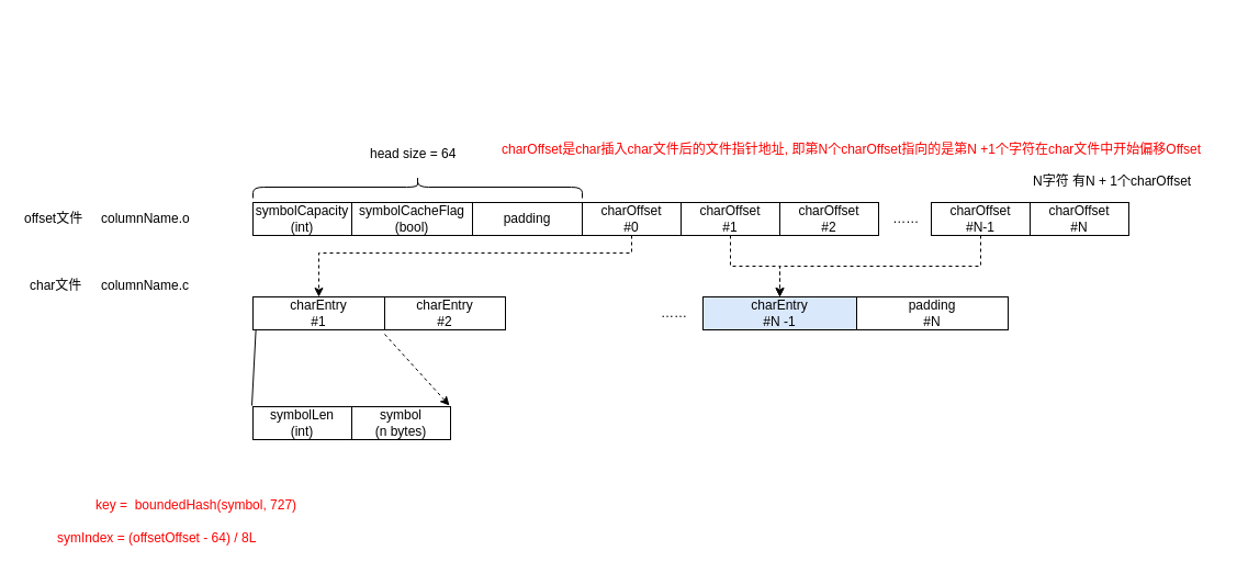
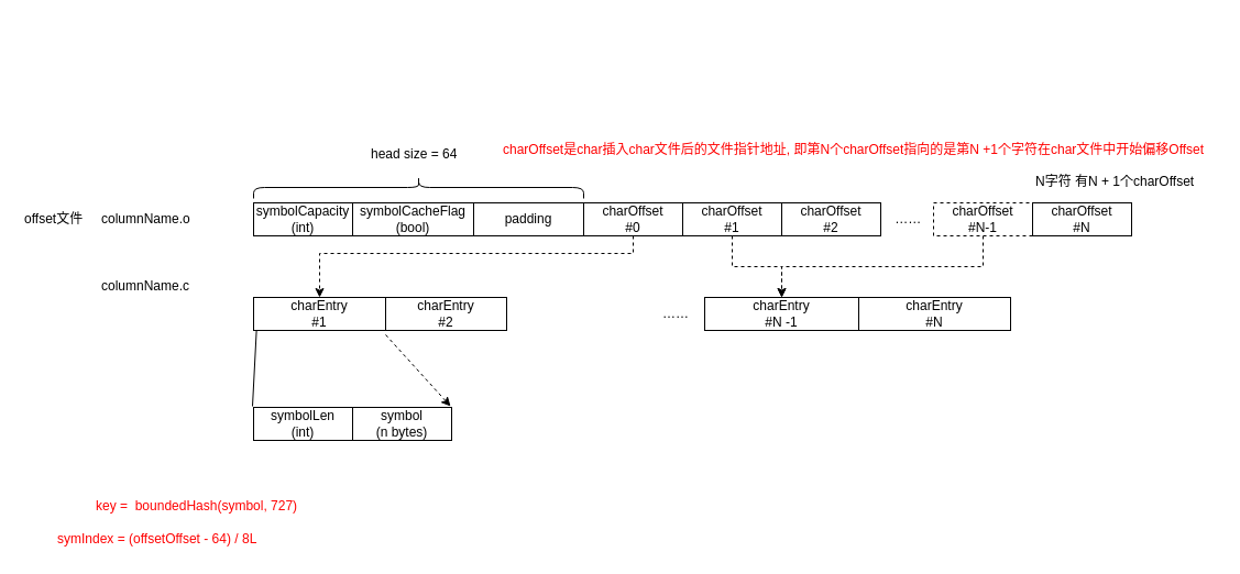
  <mxCell id="0" />
  <mxCell id="1" parent="0" />
  <mxCell id="2" value="symbolCapacity&lt;br&gt;(int)" style="rounded=0;whiteSpace=wrap;html=1;" parent="1" vertex="1"><mxGeometry x="230" y="184" width="90" height="30" as="geometry" /></mxCell>
  <mxCell id="3" value="columnName.o" style="text;html=1;resizable=0;points=[];autosize=1;align=left;verticalAlign=top;spacingTop=-4;" parent="1" vertex="1"><mxGeometry x="90" y="189" width="100" height="20" as="geometry" /></mxCell>
  <mxCell id="4" value="symbolCacheFlag&lt;br&gt;(bool)" style="rounded=0;whiteSpace=wrap;html=1;" parent="1" vertex="1"><mxGeometry x="320" y="184" width="110" height="30" as="geometry" /></mxCell>
  <mxCell id="5" value="head size = 64" style="text;html=1;resizable=0;points=[];autosize=1;align=left;verticalAlign=top;spacingTop=-4;" parent="1" vertex="1"><mxGeometry x="335" y="130" width="90" height="20" as="geometry" /></mxCell>
  <mxCell id="6" value="columnName.c" style="text;html=1;resizable=0;points=[];autosize=1;align=left;verticalAlign=top;spacingTop=-4;" parent="1" vertex="1"><mxGeometry x="90" y="250" width="100" height="20" as="geometry" /></mxCell>
  <mxCell id="7" value="offset文件" style="text;html=1;resizable=0;points=[];autosize=1;align=left;verticalAlign=top;spacingTop=-4;" parent="1" vertex="1"><mxGeometry x="20" y="189" width="70" height="20" as="geometry" /></mxCell>
- <mxCell id="8" value="char文件" style="text;html=1;resizable=0;points=[];autosize=1;align=left;verticalAlign=top;spacingTop=-4;" parent="1" vertex="1"><mxGeometry x="25" y="250" width="60" height="20" as="geometry" /></mxCell>
  <mxCell id="9" value="padding" style="rounded=0;whiteSpace=wrap;html=1;" parent="1" vertex="1"><mxGeometry x="430" y="184" width="100" height="30" as="geometry" /></mxCell>
  <mxCell id="10" value="" style="shape=curlyBracket;whiteSpace=wrap;html=1;rounded=1;rotation=90;" parent="1" vertex="1"><mxGeometry x="370" y="20" width="20" height="300" as="geometry" /></mxCell>
  <mxCell id="11" style="edgeStyle=orthogonalEdgeStyle;rounded=0;orthogonalLoop=1;jettySize=auto;html=1;exitX=0.5;exitY=1;exitDx=0;exitDy=0;entryX=0.5;entryY=0;entryDx=0;entryDy=0;dashed=1;" parent="1" source="12" target="18" edge="1"><mxGeometry relative="1" as="geometry"><Array as="points"><mxPoint x="575" y="230" /><mxPoint x="290" y="230" /></Array></mxGeometry></mxCell>
  <mxCell id="12" value="charOffset&lt;br&gt;#0" style="rounded=0;whiteSpace=wrap;html=1;" parent="1" vertex="1"><mxGeometry x="530" y="184" width="90" height="30" as="geometry" /></mxCell>
  <mxCell id="13" style="edgeStyle=orthogonalEdgeStyle;rounded=0;orthogonalLoop=1;jettySize=auto;html=1;exitX=0.5;exitY=1;exitDx=0;exitDy=0;dashed=1;" parent="1" source="14" target="26" edge="1"><mxGeometry relative="1" as="geometry" /></mxCell>
  <mxCell id="14" value="charOffset&lt;br&gt;#1" style="rounded=0;whiteSpace=wrap;html=1;" parent="1" vertex="1"><mxGeometry x="620" y="184" width="90" height="30" as="geometry" /></mxCell>
  <mxCell id="15" value="charOffset&lt;br&gt;#2" style="rounded=0;whiteSpace=wrap;html=1;" parent="1" vertex="1"><mxGeometry x="710" y="184" width="90" height="30" as="geometry" /></mxCell>
  <mxCell id="16" style="rounded=0;orthogonalLoop=1;jettySize=auto;html=1;exitX=0.022;exitY=1;exitDx=0;exitDy=0;entryX=-0.011;entryY=-0.033;entryDx=0;entryDy=0;entryPerimeter=0;exitPerimeter=0;endArrow=none;" parent="1" source="18" target="20" edge="1"><mxGeometry relative="1" as="geometry" /></mxCell>
  <mxCell id="17" style="rounded=0;orthogonalLoop=1;jettySize=auto;html=1;exitX=1;exitY=1.133;exitDx=0;exitDy=0;entryX=0.989;entryY=-0.033;entryDx=0;entryDy=0;entryPerimeter=0;exitPerimeter=0;dashed=1;" parent="1" source="18" target="21" edge="1"><mxGeometry relative="1" as="geometry" /></mxCell>
  <mxCell id="18" value="charEntry&lt;br&gt;#1" style="rounded=0;whiteSpace=wrap;html=1;" parent="1" vertex="1"><mxGeometry x="230" y="270" width="120" height="30" as="geometry" /></mxCell>
  <mxCell id="19" value="charEntry&lt;br&gt;#2" style="rounded=0;whiteSpace=wrap;html=1;" parent="1" vertex="1"><mxGeometry x="350" y="270" width="110" height="30" as="geometry" /></mxCell>
  <mxCell id="20" value="symbolLen&lt;br&gt;(int)" style="rounded=0;whiteSpace=wrap;html=1;" parent="1" vertex="1"><mxGeometry x="230" y="370" width="90" height="30" as="geometry" /></mxCell>
  <mxCell id="21" value="symbol&lt;br&gt;(n bytes)" style="rounded=0;whiteSpace=wrap;html=1;" parent="1" vertex="1"><mxGeometry x="320" y="370" width="90" height="30" as="geometry" /></mxCell>
  <mxCell id="22" style="edgeStyle=orthogonalEdgeStyle;rounded=0;orthogonalLoop=1;jettySize=auto;html=1;exitX=0.5;exitY=1;exitDx=0;exitDy=0;dashed=1;" parent="1" source="23" target="26" edge="1"><mxGeometry relative="1" as="geometry" /></mxCell>
- <mxCell id="23" value="charOffset&lt;br&gt;#N-1" style="rounded=0;whiteSpace=wrap;html=1;" parent="1" vertex="1"><mxGeometry x="848" y="184" width="90" height="30" as="geometry" /></mxCell>
+ <mxCell id="23" value="charOffset&lt;br&gt;#N-1" style="rounded=0;whiteSpace=wrap;html=1;dashed=1;" parent="1" vertex="1"><mxGeometry x="848" y="184" width="90" height="30" as="geometry" /></mxCell>
  <mxCell id="24" value="&amp;nbsp;……" style="text;html=1;resizable=0;points=[];autosize=1;align=left;verticalAlign=top;spacingTop=-4;" parent="1" vertex="1"><mxGeometry x="808" y="189" width="40" height="20" as="geometry" /></mxCell>
  <mxCell id="25" value="charOffset是char插入char文件后的文件指针地址, 即第N个charOffset指向的是第N +1个字符在char文件中开始偏移Offset" style="text;html=1;resizable=0;points=[];autosize=1;align=left;verticalAlign=top;spacingTop=-4;fontColor=#FF0000;" parent="1" vertex="1"><mxGeometry x="455" y="126" width="650" height="20" as="geometry" /></mxCell>
- <mxCell id="26" value="charEntry&lt;br&gt;#N -1" style="rounded=0;whiteSpace=wrap;html=1;fillColor=#dae8fc;" parent="1" vertex="1"><mxGeometry x="640" y="270" width="140" height="30" as="geometry" /></mxCell>
- <mxCell id="27" value="padding&lt;br&gt;#N" style="rounded=0;whiteSpace=wrap;html=1;" parent="1" vertex="1"><mxGeometry x="780" y="270" width="138" height="30" as="geometry" /></mxCell>
+ <mxCell id="26" value="charEntry&lt;br&gt;#N -1" style="rounded=0;whiteSpace=wrap;html=1;" parent="1" vertex="1"><mxGeometry x="640" y="270" width="140" height="30" as="geometry" /></mxCell>
+ <mxCell id="27" value="charEntry&lt;br&gt;#N" style="rounded=0;whiteSpace=wrap;html=1;" parent="1" vertex="1"><mxGeometry x="780" y="270" width="138" height="30" as="geometry" /></mxCell>
  <mxCell id="28" value="charOffset&lt;br&gt;#N" style="rounded=0;whiteSpace=wrap;html=1;" parent="1" vertex="1"><mxGeometry x="938" y="184" width="90" height="30" as="geometry" /></mxCell>
  <mxCell id="29" value="N字符 有N + 1个charOffset" style="text;html=1;resizable=0;points=[];autosize=1;align=left;verticalAlign=top;spacingTop=-4;" parent="1" vertex="1"><mxGeometry x="939" y="155" width="160" height="20" as="geometry" /></mxCell>
  <mxCell id="30" value="……" style="text;html=1;resizable=0;points=[];autosize=1;align=left;verticalAlign=top;spacingTop=-4;" parent="1" vertex="1"><mxGeometry x="600" y="275" width="40" height="20" as="geometry" /></mxCell>
  <mxCell id="31" value="symIndex = (offsetOffset - 64) / 8L" style="text;html=1;resizable=0;points=[];autosize=1;align=left;verticalAlign=top;spacingTop=-4;fontColor=#FF0000;" parent="1" vertex="1"><mxGeometry x="50" y="480" width="200" height="20" as="geometry" /></mxCell>
  <mxCell id="32" value="key =&amp;nbsp; boundedHash(symbol, 727)" style="text;html=1;resizable=0;points=[];autosize=1;align=left;verticalAlign=top;spacingTop=-4;fontColor=#FF0000;" parent="1" vertex="1"><mxGeometry x="85" y="450" width="200" height="20" as="geometry" /></mxCell>
